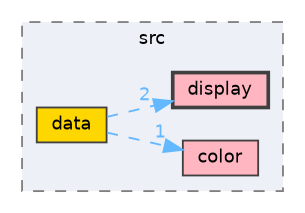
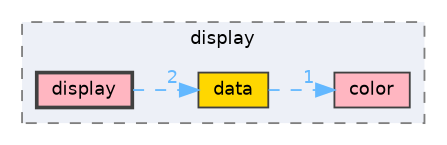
  digraph {
    compound=true
    rankdir=LR
    node [color=grey25 fillcolor=lightpink fontname=Helvetica fontsize=10 shape=box style=filled]
    edge [color=steelblue1 fontcolor=steelblue1 fontname=Helvetica fontsize=10 labeldistance=1.5 labelfontname=Helvetica labelfontsize=10 style=dashed]
    n1 [fillcolor=gold height=0.2 label=data width=0.4]
    n2 [height=0.2 label=color width=0.4]
    n3 [height=0.2 label=display style="filled,bold" width=0.4]
    subgraph cluster_1 {
      bgcolor="#edf0f7"
      fontname=Helvetica
      fontsize=10
-     label=src
+     label=display
      pencolor=grey50
      style="filled,dashed"
      n1
      n2
      n3
    }
    n1 -> n2 [headlabel=1]
-   n1 -> n3 [headlabel=2]
+   n3 -> n1 [headlabel=2]
  }
